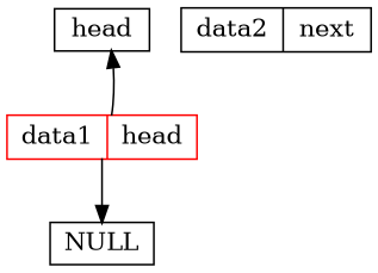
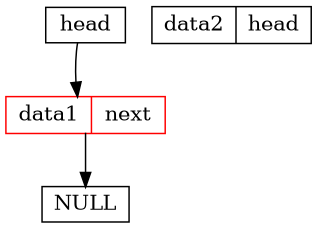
  digraph {
    node [shape=record]
    n1 [height=.1 label=head]
-   n2 [color=RED height=.1 label="data1|head"]
+   n2 [color=RED height=.1 label="data1|next"]
    n3 [height=.1 label=NULL]
-   n4 [height=.1 label="data2|next"]
-   n2 -> n1
+   n4 [height=.1 label="data2|head"]
+   n1 -> n2
    n2 -> n3
  }
